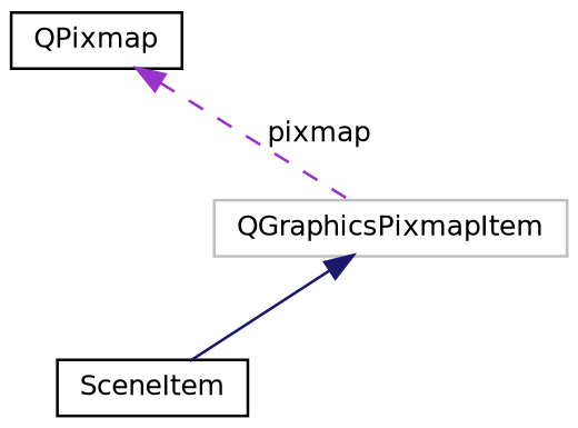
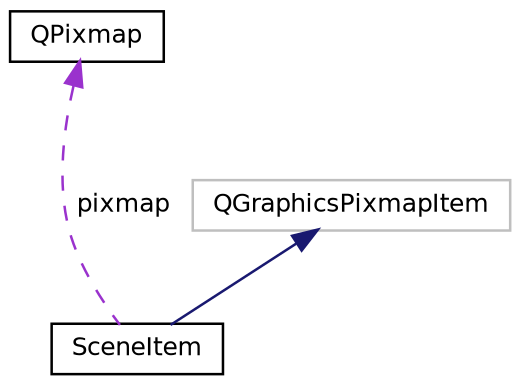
  digraph {
    node [color=black fillcolor=white fontname=Helvetica fontsize=10 shape=record style=filled]
    edge [dir=back fontname=Helvetica fontsize=10 labelfontname=Helvetica labelfontsize=10]
    n1 [height=0.2 label=SceneItem width=0.4]
    n2 [color=grey75 height=0.2 label=QGraphicsPixmapItem width=0.4]
    n3 [height=0.2 label=QPixmap width=0.4]
    n2 -> n1 [color=midnightblue style=solid]
-   n3 -> n2 [color=darkorchid3 label=" pixmap" style=dashed]
+   n3 -> n1 [color=darkorchid3 label=" pixmap" style=dashed]
  }
